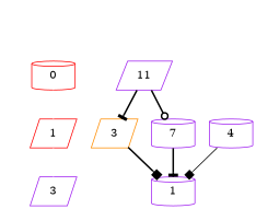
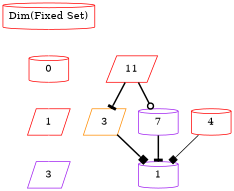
  digraph {
    node [color=purple shape=cylinder]
    edge [arrowhead=none style=bold]
    n1 [label=3 shape=parallelogram]
    n2 [label=1]
    n3 [color=red label=1 shape=parallelogram]
    n4 [color=darkorange label=3 shape=parallelogram]
-   n5 [label=4]
+   n5 [color=red label=4]
    n6 [label=7]
    n7 [color=red label=0]
-   n8 [label=11 shape=parallelogram]
+   n8 [color=red label=11 shape=parallelogram]
+   n9 [color=red label="Dim(Fixed Set)"]
    subgraph sub_1 {
      rank=same
      n1
      n2
    }
    subgraph sub_2 {
      rank=same
      n3
      n4
    }
    subgraph sub_3 {
      rank=same
      n3
      n5
    }
    subgraph sub_4 {
      rank=same
      n3
      n6
    }
    subgraph sub_5 {
      rank=same
      n7
      n8
    }
    n3 -> n1 [color=white style=""]
    n4 -> n2 [arrowhead=box]
    n5 -> n2 [arrowhead=box style=solid]
    n6 -> n2 [arrowhead=tee]
    n7 -> n3 [color=white style=""]
    n8 -> n4 [arrowhead=tee]
    n8 -> n6 [arrowhead=odot]
+   n9 -> n7 [color=white style=""]
  }
